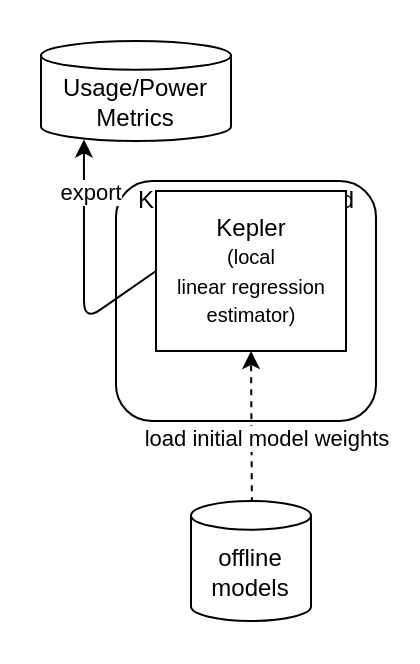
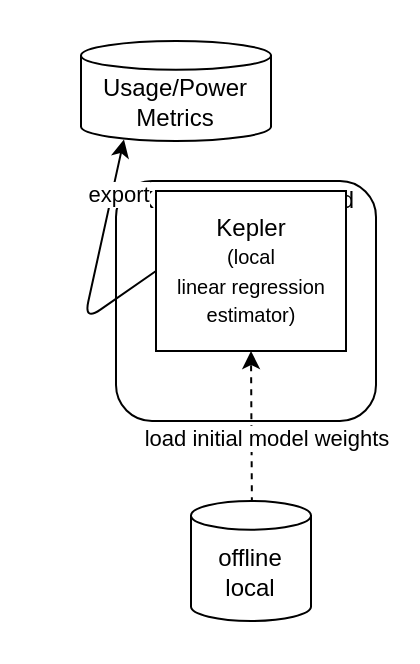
  <mxCell id="0" />
  <mxCell id="1" parent="0" />
  <mxCell id="2" value="Kepler Daemon Pod&lt;br&gt;&lt;br&gt;&lt;br&gt;&lt;br&gt;&lt;br&gt;&lt;br&gt;&lt;br&gt;&lt;br&gt;" style="rounded=1;whiteSpace=wrap;html=1;" vertex="1" parent="1"><mxGeometry x="57.5" y="90" width="130" height="120" as="geometry" /></mxCell>
  <mxCell id="3" style="edgeStyle=none;html=1;exitX=0;exitY=0.5;exitDx=0;exitDy=0;startArrow=none;startFill=0;endArrow=classic;endFill=1;entryX=0.226;entryY=0.984;entryDx=0;entryDy=0;entryPerimeter=0;" edge="1" parent="1" source="5" target="9"><mxGeometry relative="1" as="geometry"><Array as="points"><mxPoint x="41.5" y="160" /></Array></mxGeometry></mxCell>
  <mxCell id="4" value="export" style="edgeLabel;html=1;align=center;verticalAlign=middle;resizable=0;points=[];" vertex="1" connectable="0" parent="3"><mxGeometry x="0.609" y="-3" relative="1" as="geometry"><mxPoint as="offset" /></mxGeometry></mxCell>
  <mxCell id="5" value="Kepler&lt;font style=&quot;font-size: 10px&quot;&gt;&lt;br&gt;(local &lt;br&gt;linear regression estimator)&lt;/font&gt;" style="rounded=0;whiteSpace=wrap;html=1;" vertex="1" parent="1"><mxGeometry x="77.5" y="95" width="95" height="80" as="geometry" /></mxCell>
  <mxCell id="6" style="edgeStyle=none;html=1;exitX=0.5;exitY=0;exitDx=0;exitDy=0;exitPerimeter=0;entryX=0.5;entryY=1;entryDx=0;entryDy=0;startArrow=none;startFill=0;endArrow=classic;endFill=1;dashed=1;" edge="1" parent="1" source="8" target="5"><mxGeometry relative="1" as="geometry"><Array as="points"><mxPoint x="125.5" y="260" /></Array></mxGeometry></mxCell>
  <mxCell id="7" value="load initial model weights" style="edgeLabel;html=1;align=center;verticalAlign=middle;resizable=0;points=[];" vertex="1" connectable="0" parent="6"><mxGeometry x="-0.087" y="-3" relative="1" as="geometry"><mxPoint x="4" y="-8" as="offset" /></mxGeometry></mxCell>
- <mxCell id="8" value="offline models" style="shape=cylinder3;whiteSpace=wrap;html=1;boundedLbl=1;backgroundOutline=1;size=7.2;" vertex="1" parent="1"><mxGeometry x="95" y="250" width="60" height="60" as="geometry" /></mxCell>
- <mxCell id="9" value="Usage/Power&lt;br&gt;Metrics" style="shape=cylinder3;whiteSpace=wrap;html=1;boundedLbl=1;backgroundOutline=1;size=7.2;" vertex="1" parent="1"><mxGeometry x="20" y="20" width="95" height="50" as="geometry" /></mxCell>
+ <mxCell id="8" value="offline local" style="shape=cylinder3;whiteSpace=wrap;html=1;boundedLbl=1;backgroundOutline=1;size=7.2;" vertex="1" parent="1"><mxGeometry x="95" y="250" width="60" height="60" as="geometry" /></mxCell>
+ <mxCell id="9" value="Usage/Power&lt;br&gt;Metrics" style="shape=cylinder3;whiteSpace=wrap;html=1;boundedLbl=1;backgroundOutline=1;size=7.2;" vertex="1" parent="1"><mxGeometry x="40" y="20" width="95" height="50" as="geometry" /></mxCell>
